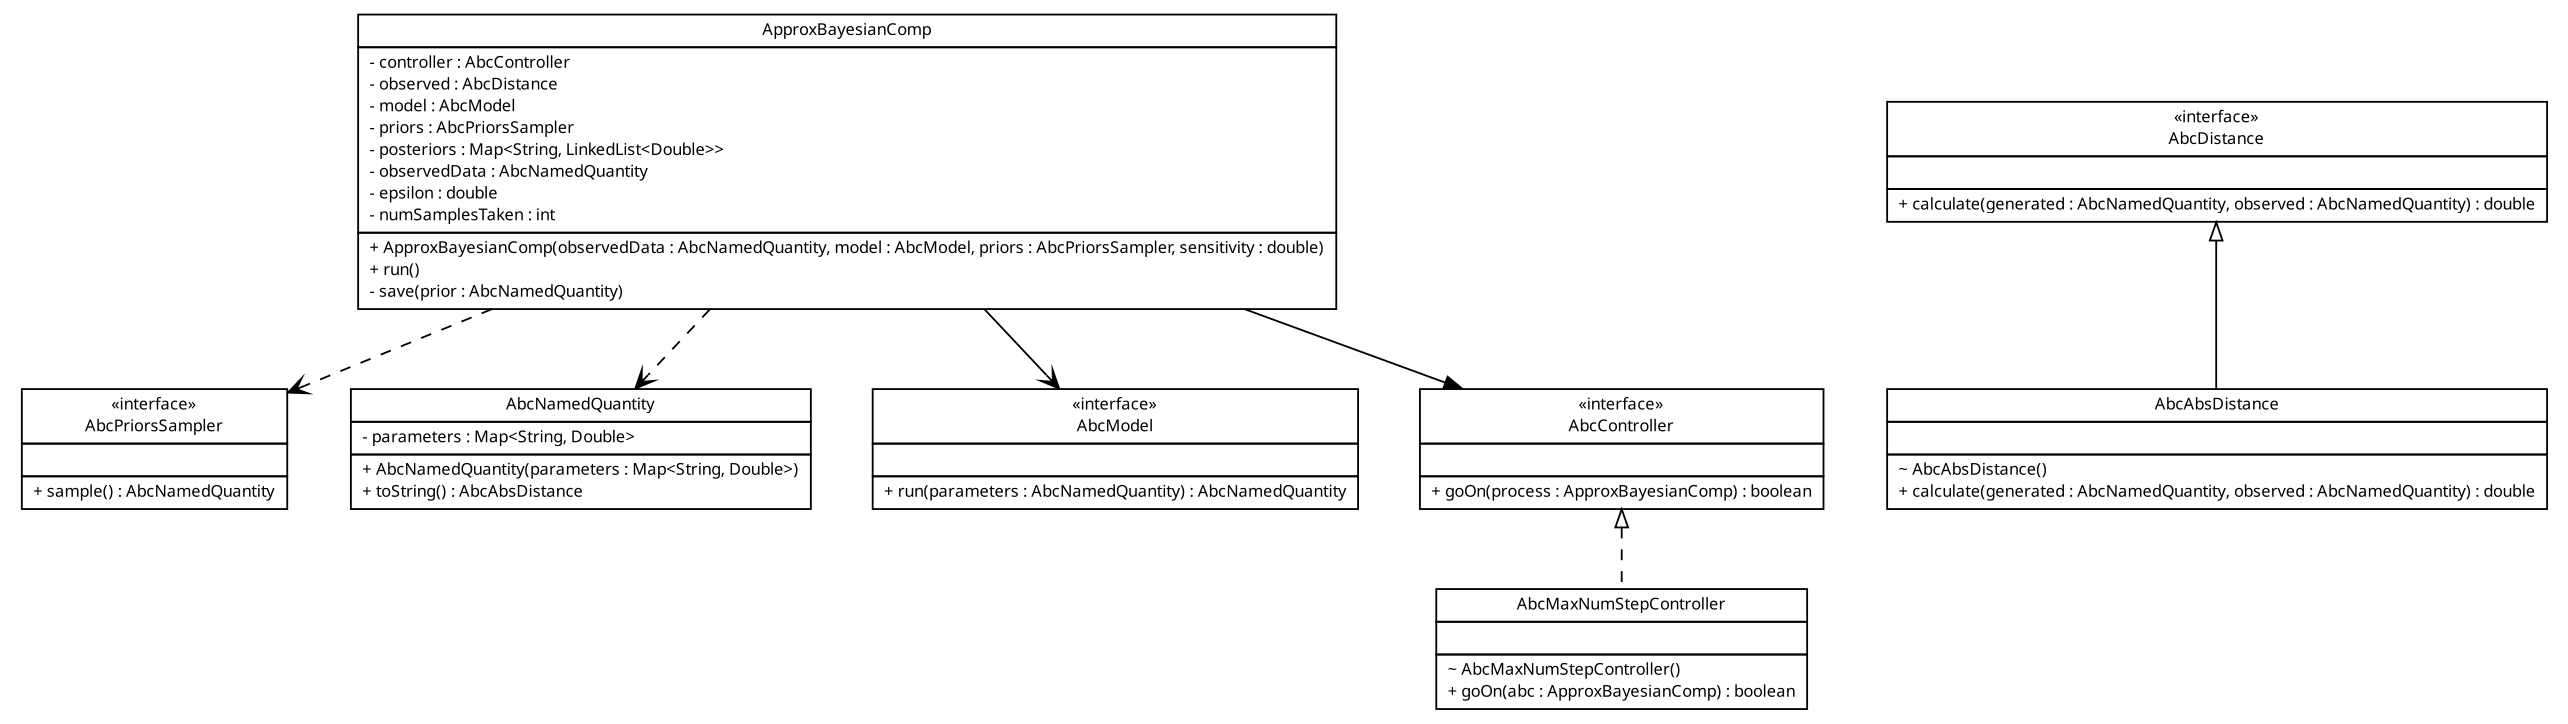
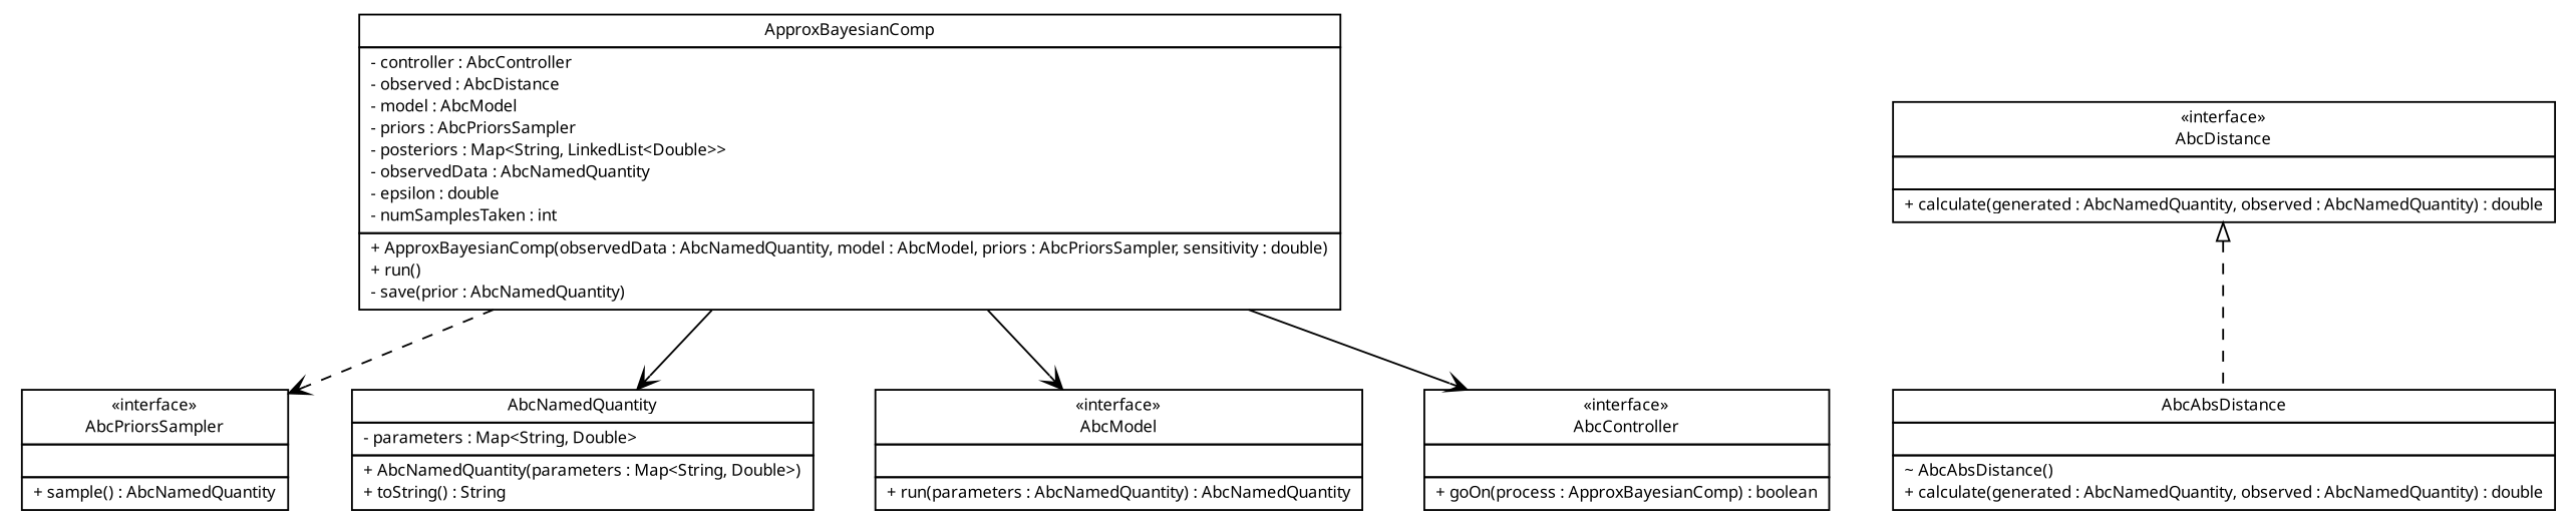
  digraph {
    fontname="Noto Sans"
    nodesep=0.25
    ranksep=0.5
    node [fontcolor=black fontname="Noto Sans" fontsize=9.0 shape=plaintext]
    edge [arrowhead=open color=black fontcolor=black fontname="Noto Sans" fontsize=10.0 headport=p labelfontname="Trebuchet MS" labelfontsize=10 tailport=p]
    n1 [label=<<table title="broadwick.abc.ApproxBayesianComp" border="0" cellborder="1" cellspacing="0" cellpadding="2" port="p" href="./ApproxBayesianComp.html"> 		<tr><td><table border="0" cellspacing="0" cellpadding="1"> <tr><td align="center" balign="center"><font face="Trebuchet MS"> ApproxBayesianComp </font></td></tr> 		</table></td></tr> 		<tr><td><table border="0" cellspacing="0" cellpadding="1"> <tr><td align="left" balign="left"> - controller : AbcController </td></tr> <tr><td align="left" balign="left"> - observed : AbcDistance </td></tr> <tr><td align="left" balign="left"> - model : AbcModel </td></tr> <tr><td align="left" balign="left"> - priors : AbcPriorsSampler </td></tr> <tr><td align="left" balign="left"> - posteriors : Map&lt;String, LinkedList&lt;Double&gt;&gt; </td></tr> <tr><td align="left" balign="left"> - observedData : AbcNamedQuantity </td></tr> <tr><td align="left" balign="left"> - epsilon : double </td></tr> <tr><td align="left" balign="left"> - numSamplesTaken : int </td></tr> 		</table></td></tr> 		<tr><td><table border="0" cellspacing="0" cellpadding="1"> <tr><td align="left" balign="left"> + ApproxBayesianComp(observedData : AbcNamedQuantity, model : AbcModel, priors : AbcPriorsSampler, sensitivity : double) </td></tr> <tr><td align="left" balign="left"> + run() </td></tr> <tr><td align="left" balign="left"> - save(prior : AbcNamedQuantity) </td></tr> 		</table></td></tr> 		</table>>]
    n2 [label=<<table title="broadwick.abc.AbcPriorsSampler" border="0" cellborder="1" cellspacing="0" cellpadding="2" port="p" href="./AbcPriorsSampler.html"> 		<tr><td><table border="0" cellspacing="0" cellpadding="1"> <tr><td align="center" balign="center"> &#171;interface&#187; </td></tr> <tr><td align="center" balign="center"><font face="Trebuchet MS"> AbcPriorsSampler </font></td></tr> 		</table></td></tr> 		<tr><td><table border="0" cellspacing="0" cellpadding="1"> <tr><td align="left" balign="left">  </td></tr> 		</table></td></tr> 		<tr><td><table border="0" cellspacing="0" cellpadding="1"> <tr><td align="left" balign="left"> + sample() : AbcNamedQuantity </td></tr> 		</table></td></tr> 		</table>>]
-   n3 [label=<<table title="broadwick.abc.AbcNamedQuantity" border="0" cellborder="1" cellspacing="0" cellpadding="2" port="p" href="./AbcNamedQuantity.html"> 		<tr><td><table border="0" cellspacing="0" cellpadding="1"> <tr><td align="center" balign="center"><font face="Trebuchet MS"> AbcNamedQuantity </font></td></tr> 		</table></td></tr> 		<tr><td><table border="0" cellspacing="0" cellpadding="1"> <tr><td align="left" balign="left"> - parameters : Map&lt;String, Double&gt; </td></tr> 		</table></td></tr> 		<tr><td><table border="0" cellspacing="0" cellpadding="1"> <tr><td align="left" balign="left"> + AbcNamedQuantity(parameters : Map&lt;String, Double&gt;) </td></tr> <tr><td align="left" balign="left"> + toString() : AbcAbsDistance </td></tr> 		</table></td></tr> 		</table>>]
+   n3 [label=<<table title="broadwick.abc.AbcNamedQuantity" border="0" cellborder="1" cellspacing="0" cellpadding="2" port="p" href="./AbcNamedQuantity.html"> 		<tr><td><table border="0" cellspacing="0" cellpadding="1"> <tr><td align="center" balign="center"><font face="Trebuchet MS"> AbcNamedQuantity </font></td></tr> 		</table></td></tr> 		<tr><td><table border="0" cellspacing="0" cellpadding="1"> <tr><td align="left" balign="left"> - parameters : Map&lt;String, Double&gt; </td></tr> 		</table></td></tr> 		<tr><td><table border="0" cellspacing="0" cellpadding="1"> <tr><td align="left" balign="left"> + AbcNamedQuantity(parameters : Map&lt;String, Double&gt;) </td></tr> <tr><td align="left" balign="left"> + toString() : String </td></tr> 		</table></td></tr> 		</table>>]
    n4 [label=<<table title="broadwick.abc.AbcModel" border="0" cellborder="1" cellspacing="0" cellpadding="2" port="p" href="./AbcModel.html"> 		<tr><td><table border="0" cellspacing="0" cellpadding="1"> <tr><td align="center" balign="center"> &#171;interface&#187; </td></tr> <tr><td align="center" balign="center"><font face="Trebuchet MS"> AbcModel </font></td></tr> 		</table></td></tr> 		<tr><td><table border="0" cellspacing="0" cellpadding="1"> <tr><td align="left" balign="left">  </td></tr> 		</table></td></tr> 		<tr><td><table border="0" cellspacing="0" cellpadding="1"> <tr><td align="left" balign="left"> + run(parameters : AbcNamedQuantity) : AbcNamedQuantity </td></tr> 		</table></td></tr> 		</table>>]
    n5 [label=<<table title="broadwick.abc.AbcController" border="0" cellborder="1" cellspacing="0" cellpadding="2" port="p" href="./AbcController.html"> 		<tr><td><table border="0" cellspacing="0" cellpadding="1"> <tr><td align="center" balign="center"> &#171;interface&#187; </td></tr> <tr><td align="center" balign="center"><font face="Trebuchet MS"> AbcController </font></td></tr> 		</table></td></tr> 		<tr><td><table border="0" cellspacing="0" cellpadding="1"> <tr><td align="left" balign="left">  </td></tr> 		</table></td></tr> 		<tr><td><table border="0" cellspacing="0" cellpadding="1"> <tr><td align="left" balign="left"> + goOn(process : ApproxBayesianComp) : boolean </td></tr> 		</table></td></tr> 		</table>>]
    n6 [label=<<table title="broadwick.abc.AbcDistance" border="0" cellborder="1" cellspacing="0" cellpadding="2" port="p" href="./AbcDistance.html"> 		<tr><td><table border="0" cellspacing="0" cellpadding="1"> <tr><td align="center" balign="center"> &#171;interface&#187; </td></tr> <tr><td align="center" balign="center"><font face="Trebuchet MS"> AbcDistance </font></td></tr> 		</table></td></tr> 		<tr><td><table border="0" cellspacing="0" cellpadding="1"> <tr><td align="left" balign="left">  </td></tr> 		</table></td></tr> 		<tr><td><table border="0" cellspacing="0" cellpadding="1"> <tr><td align="left" balign="left"> + calculate(generated : AbcNamedQuantity, observed : AbcNamedQuantity) : double </td></tr> 		</table></td></tr> 		</table>>]
    n7 [label=<<table title="broadwick.abc.AbcAbsDistance" border="0" cellborder="1" cellspacing="0" cellpadding="2" port="p" href="./AbcAbsDistance.html"> 		<tr><td><table border="0" cellspacing="0" cellpadding="1"> <tr><td align="center" balign="center"><font face="Trebuchet MS"> AbcAbsDistance </font></td></tr> 		</table></td></tr> 		<tr><td><table border="0" cellspacing="0" cellpadding="1"> <tr><td align="left" balign="left">  </td></tr> 		</table></td></tr> 		<tr><td><table border="0" cellspacing="0" cellpadding="1"> <tr><td align="left" balign="left"> ~ AbcAbsDistance() </td></tr> <tr><td align="left" balign="left"> + calculate(generated : AbcNamedQuantity, observed : AbcNamedQuantity) : double </td></tr> 		</table></td></tr> 		</table>>]
-   n8 [label=<<table title="broadwick.abc.AbcMaxNumStepController" border="0" cellborder="1" cellspacing="0" cellpadding="2" port="p" href="./AbcMaxNumStepController.html"> 		<tr><td><table border="0" cellspacing="0" cellpadding="1"> <tr><td align="center" balign="center"><font face="Trebuchet MS"> AbcMaxNumStepController </font></td></tr> 		</table></td></tr> 		<tr><td><table border="0" cellspacing="0" cellpadding="1"> <tr><td align="left" balign="left">  </td></tr> 		</table></td></tr> 		<tr><td><table border="0" cellspacing="0" cellpadding="1"> <tr><td align="left" balign="left"> ~ AbcMaxNumStepController() </td></tr> <tr><td align="left" balign="left"> + goOn(abc : ApproxBayesianComp) : boolean </td></tr> 		</table></td></tr> 		</table>>]
    n1 -> n2 [style=dashed]
-   n1 -> n3 [style=dashed]
+   n1 -> n3
    n1 -> n4
-   n1 -> n5 [arrowhead=normal]
-   n5 -> n8 [arrowtail=empty dir=back fontsize=10 style=dashed arrowhead="" color="" fontcolor=""]
-   n6 -> n7 [arrowtail=empty dir=back fontsize=10 style=solid arrowhead="" color="" fontcolor=""]
+   n1 -> n5
+   n6 -> n7 [arrowtail=empty dir=back fontsize=10 style=dashed arrowhead="" color="" fontcolor=""]
  }
